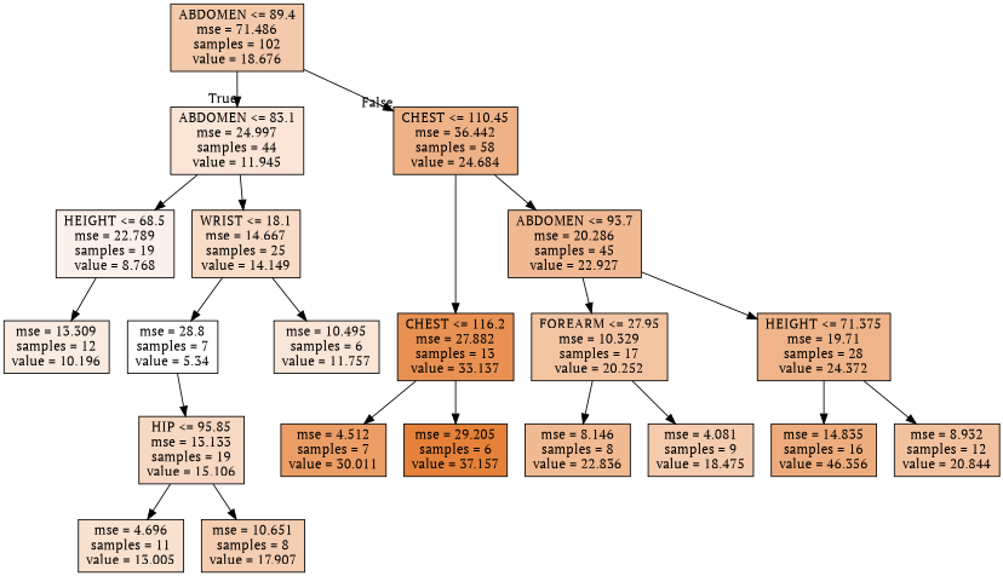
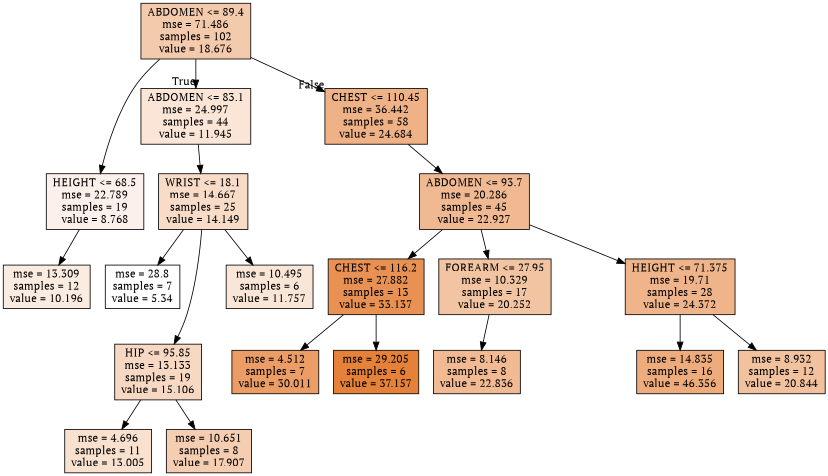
  digraph {
    fontname="PT Serif"
    node [color=black fontname="PT Serif" shape=box style=filled]
    edge [fontname="PT Serif"]
    n1 [fillcolor="#f4caac" label="ABDOMEN <= 89.4\nmse = 71.486\nsamples = 102\nvalue = 18.676"]
    n2 [fillcolor="#fae5d6" label="ABDOMEN <= 83.1\nmse = 24.997\nsamples = 44\nvalue = 11.945"]
    n3 [fillcolor="#efb287" label="CHEST <= 110.45\nmse = 36.442\nsamples = 58\nvalue = 24.684"]
    n4 [fillcolor="#fcf1ea" label="HEIGHT <= 68.5\nmse = 22.789\nsamples = 19\nvalue = 8.768"]
    n5 [fillcolor="#f8dcc8" label="WRIST <= 18.1\nmse = 14.667\nsamples = 25\nvalue = 14.149"]
    n6 [fillcolor="#f1b992" label="ABDOMEN <= 93.7\nmse = 20.286\nsamples = 45\nvalue = 22.927"]
    n7 [fillcolor="#e89152" label="CHEST <= 116.2\nmse = 27.882\nsamples = 13\nvalue = 33.137"]
    n8 [fillcolor="#fbece1" label="mse = 13.309\nsamples = 12\nvalue = 10.196"]
    n9 [fillcolor="#ffffff" label="mse = 28.8\nsamples = 7\nvalue = 5.34"]
    n10 [fillcolor="#f7d8c2" label="HIP <= 95.85\nmse = 13.133\nsamples = 19\nvalue = 15.106"]
    n11 [fillcolor="#fae6d7" label="mse = 10.495\nsamples = 6\nvalue = 11.757"]
    n12 [fillcolor="#f9e1cf" label="mse = 4.696\nsamples = 11\nvalue = 13.005"]
    n13 [fillcolor="#f5cdb1" label="mse = 10.651\nsamples = 8\nvalue = 17.907"]
    n14 [fillcolor="#f3c4a2" label="FOREARM <= 27.95\nmse = 10.329\nsamples = 17\nvalue = 20.252"]
    n15 [fillcolor="#efb489" label="HEIGHT <= 71.375\nmse = 19.71\nsamples = 28\nvalue = 24.372"]
    n16 [fillcolor="#eb9d65" label="mse = 4.512\nsamples = 7\nvalue = 30.011"]
    n17 [fillcolor="#e58139" label="mse = 29.205\nsamples = 6\nvalue = 37.157"]
    n18 [fillcolor="#f1ba92" label="mse = 8.146\nsamples = 8\nvalue = 22.836"]
-   n19 [fillcolor="#f4cbad" label="mse = 4.081\nsamples = 9\nvalue = 18.475"]
    n20 [fillcolor="#eeac7c" label="mse = 14.835\nsamples = 16\nvalue = 46.356"]
    n21 [fillcolor="#f2c29f" label="mse = 8.932\nsamples = 12\nvalue = 20.844"]
    n1 -> n2 [headlabel=True labelangle=45 labeldistance=2.5]
    n1 -> n3 [headlabel=False labelangle=-45 labeldistance=2.5]
-   n2 -> n4
+   n1 -> n4
    n2 -> n5
    n3 -> n6
-   n3 -> n7
+   n6 -> n7
    n4 -> n8
    n5 -> n9
-   n9 -> n10
+   n5 -> n10
    n5 -> n11
    n6 -> n14
    n6 -> n15
    n7 -> n16
    n7 -> n17
    n10 -> n12
    n10 -> n13
    n14 -> n18
-   n14 -> n19
    n15 -> n20
    n15 -> n21
  }
